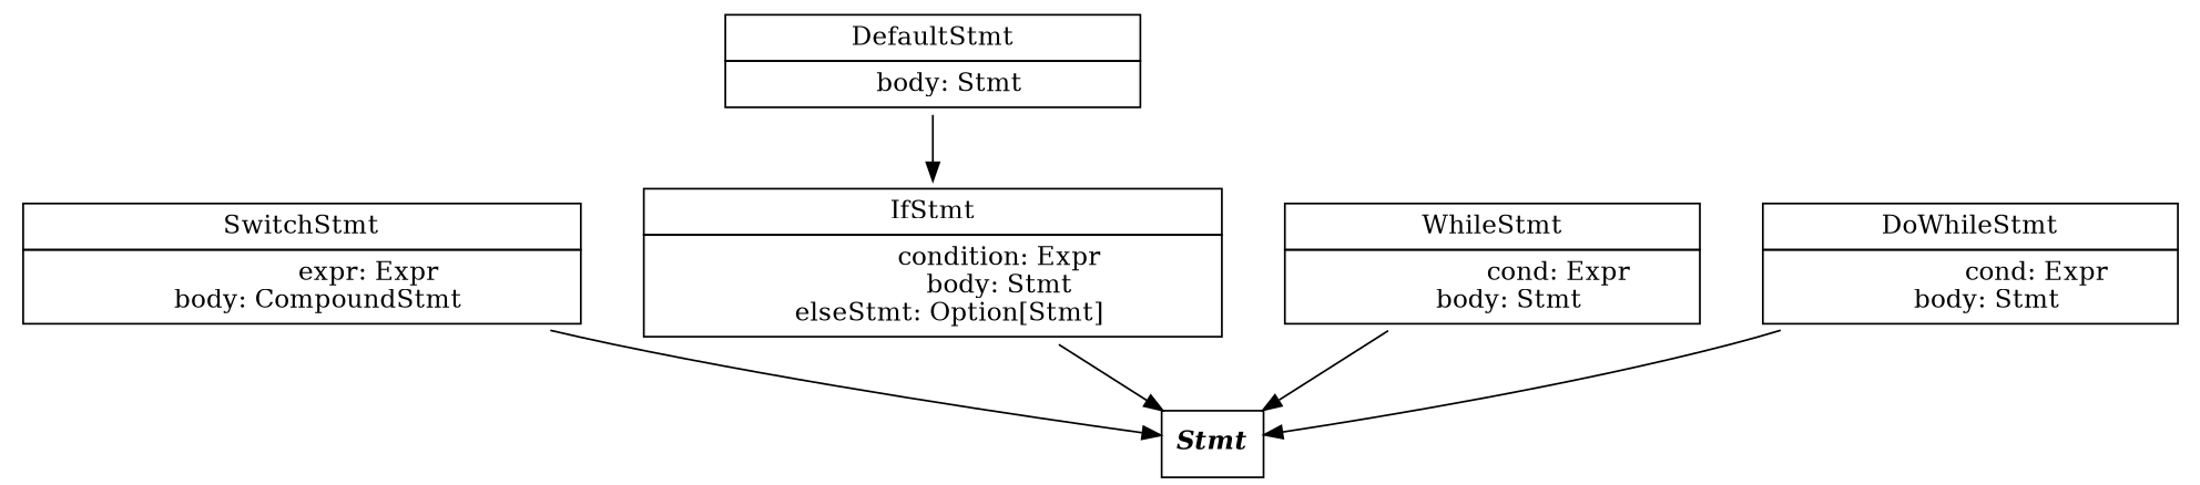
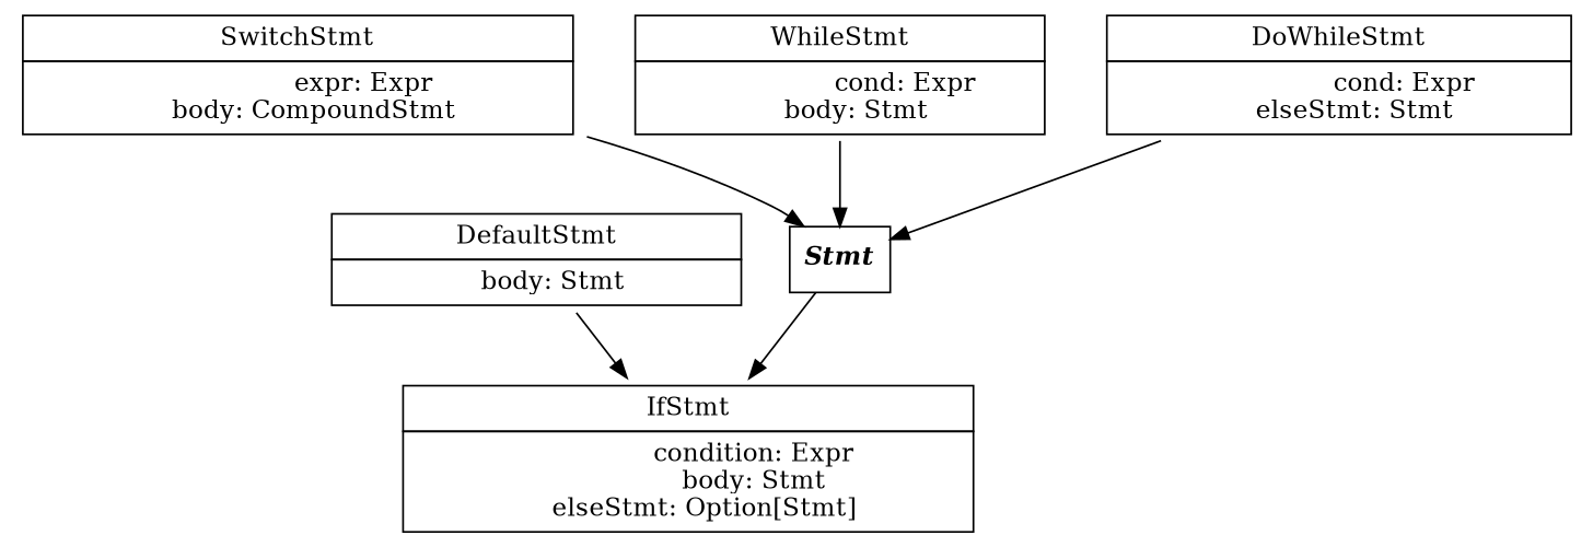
  digraph {
    node [shape=none]
    n1 [label=<<I><B>Stmt</B></I>> shape=box]
    n2 [label=<         <TABLE BORDER="0" CELLBORDER="1" CELLSPACING="0" CELLPADDING="4">             <TR><TD>SwitchStmt</TD></TR>             <TR><TD>                 expr: Expr <BR/>                 body: CompoundStmt             </TD></TR>         </TABLE>     >]
    n3 [label=<         <TABLE BORDER="0" CELLBORDER="1" CELLSPACING="0" CELLPADDING="4">             <TR><TD>DefaultStmt</TD></TR>             <TR><TD>                 body: Stmt             </TD></TR>         </TABLE>     >]
    n4 [label=<         <TABLE BORDER="0" CELLBORDER="1" CELLSPACING="0" CELLPADDING="4">             <TR><TD>IfStmt</TD></TR>             <TR><TD>                 condition: Expr <BR/>                 body: Stmt <BR/>                 elseStmt: Option[Stmt]             </TD></TR>         </TABLE>     >]
    n5 [label=<         <TABLE BORDER="0" CELLBORDER="1" CELLSPACING="0" CELLPADDING="4">             <TR><TD>WhileStmt</TD></TR>             <TR><TD>                 cond: Expr <BR/>                 body: Stmt             </TD></TR>         </TABLE>     >]
-   n6 [label=<         <TABLE BORDER="0" CELLBORDER="1" CELLSPACING="0" CELLPADDING="4">             <TR><TD>DoWhileStmt</TD></TR>             <TR><TD>                 cond: Expr <BR/>                 body: Stmt             </TD></TR>         </TABLE>     >]
+   n6 [label=<         <TABLE BORDER="0" CELLBORDER="1" CELLSPACING="0" CELLPADDING="4">             <TR><TD>DoWhileStmt</TD></TR>             <TR><TD>                 cond: Expr <BR/>                 elseStmt: Stmt             </TD></TR>         </TABLE>     >]
    n2 -> n1
    n3 -> n4
-   n4 -> n1
+   n1 -> n4
    n5 -> n1
    n6 -> n1
  }
